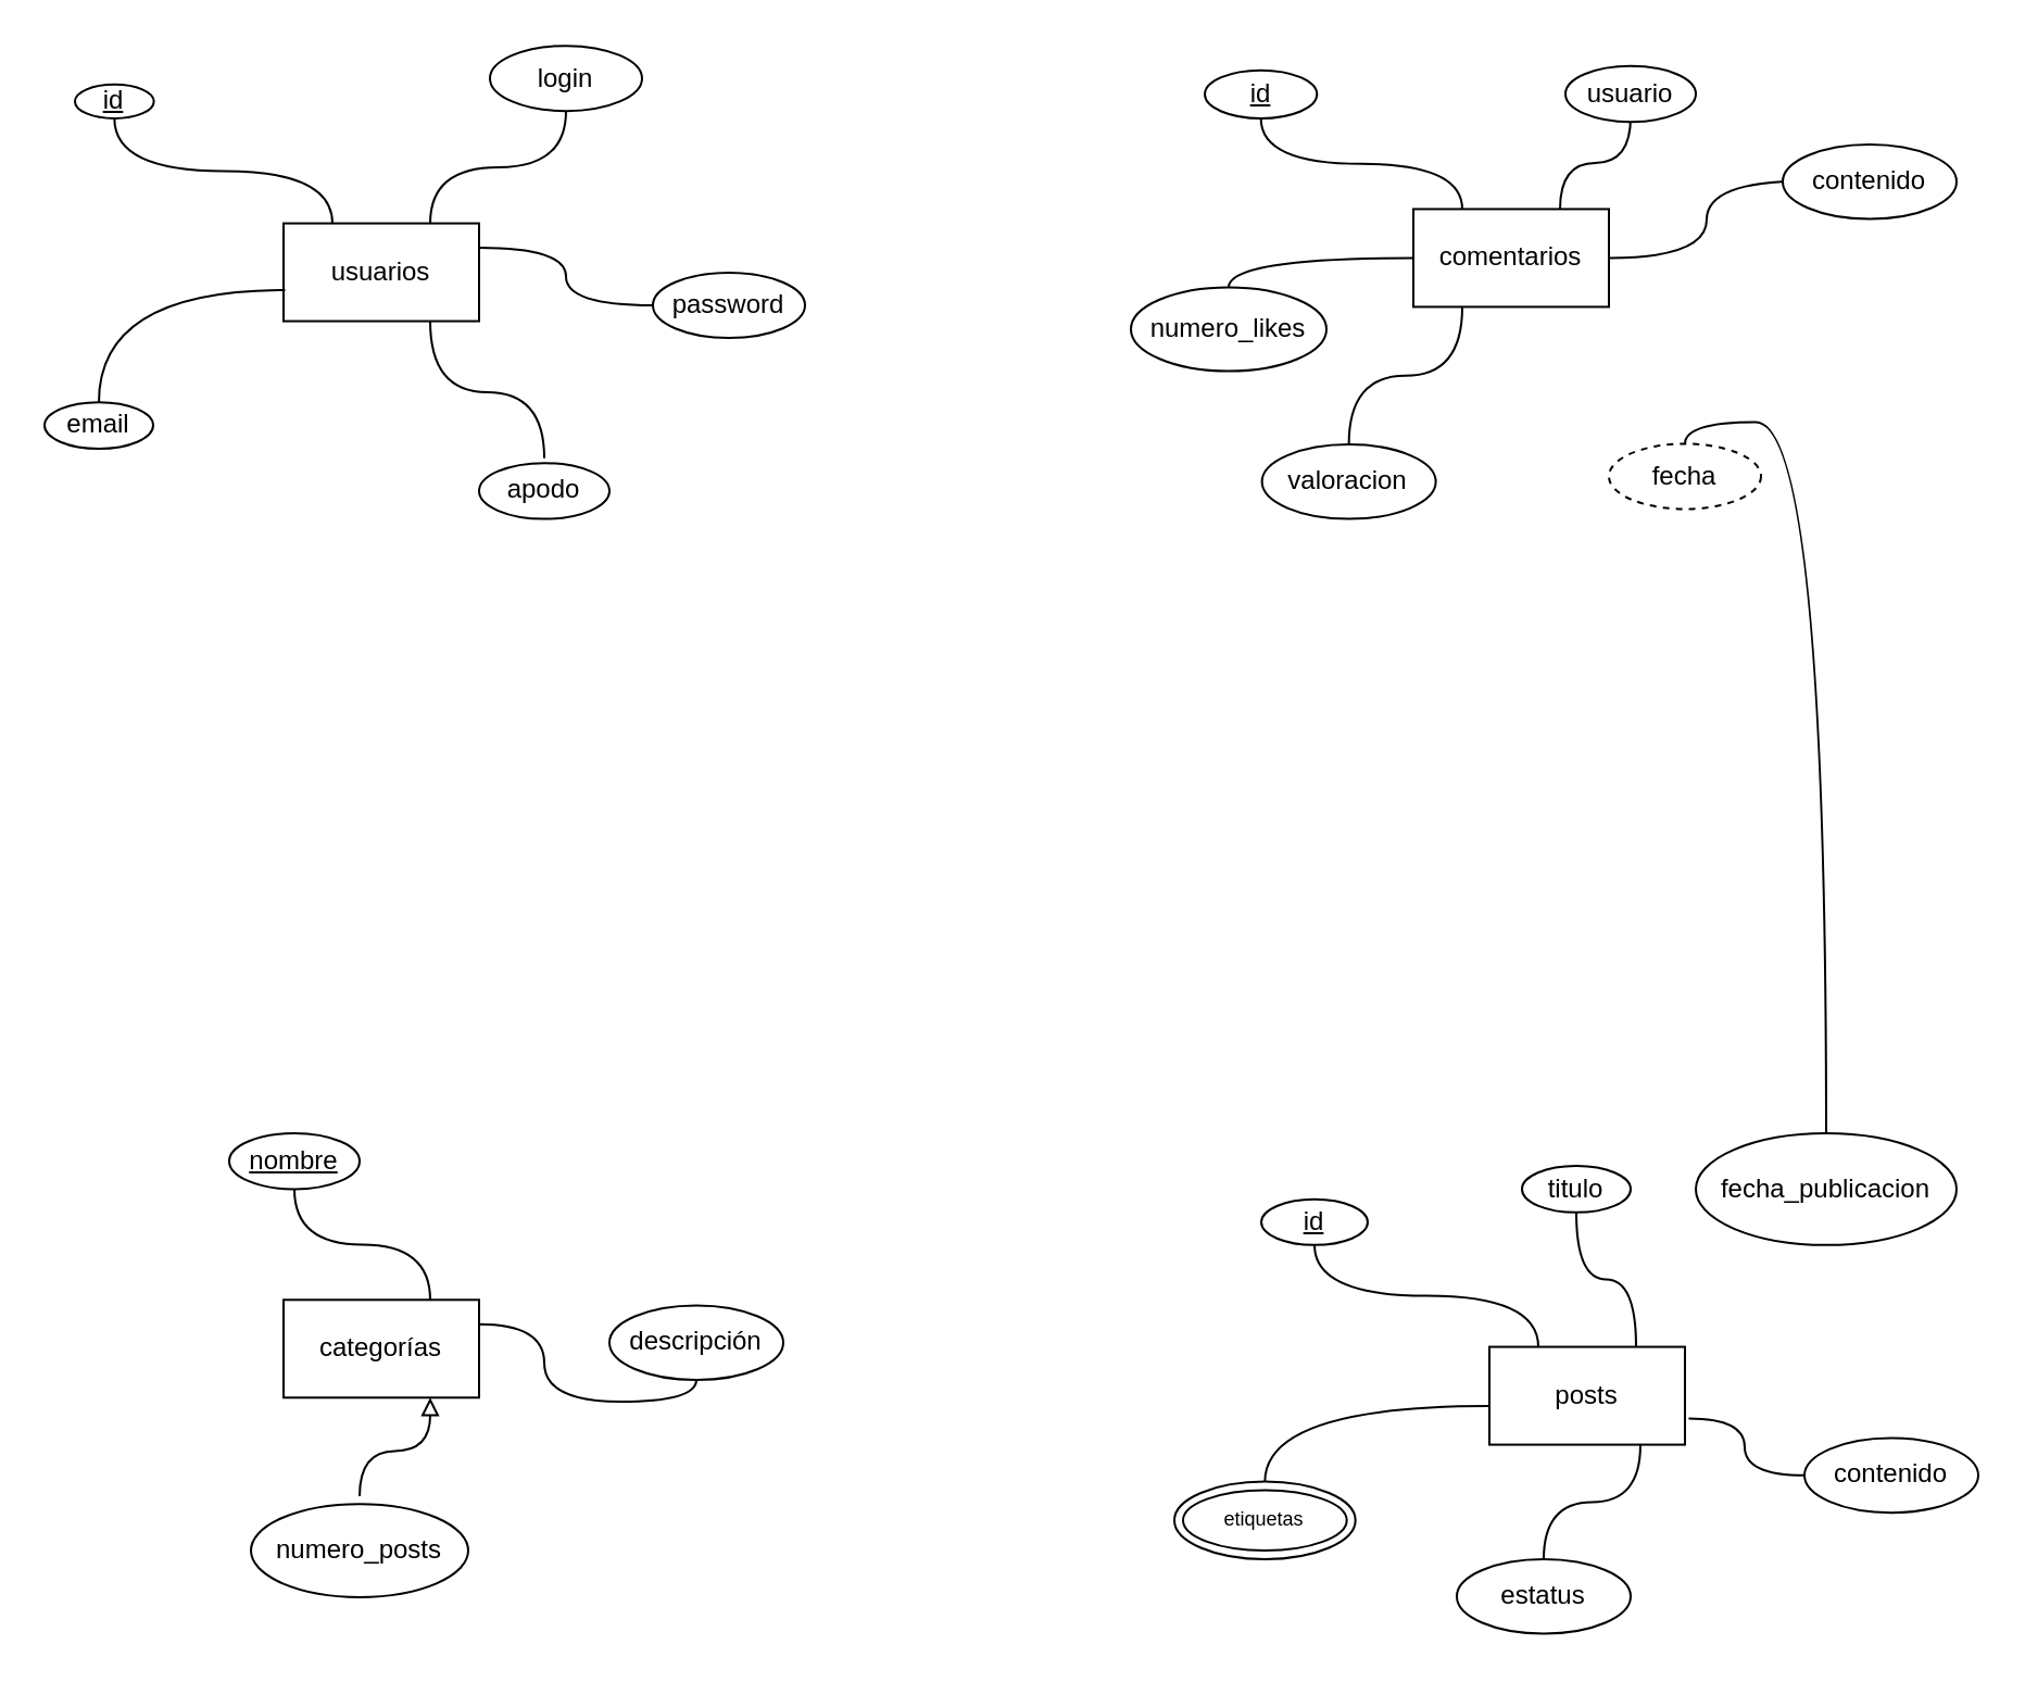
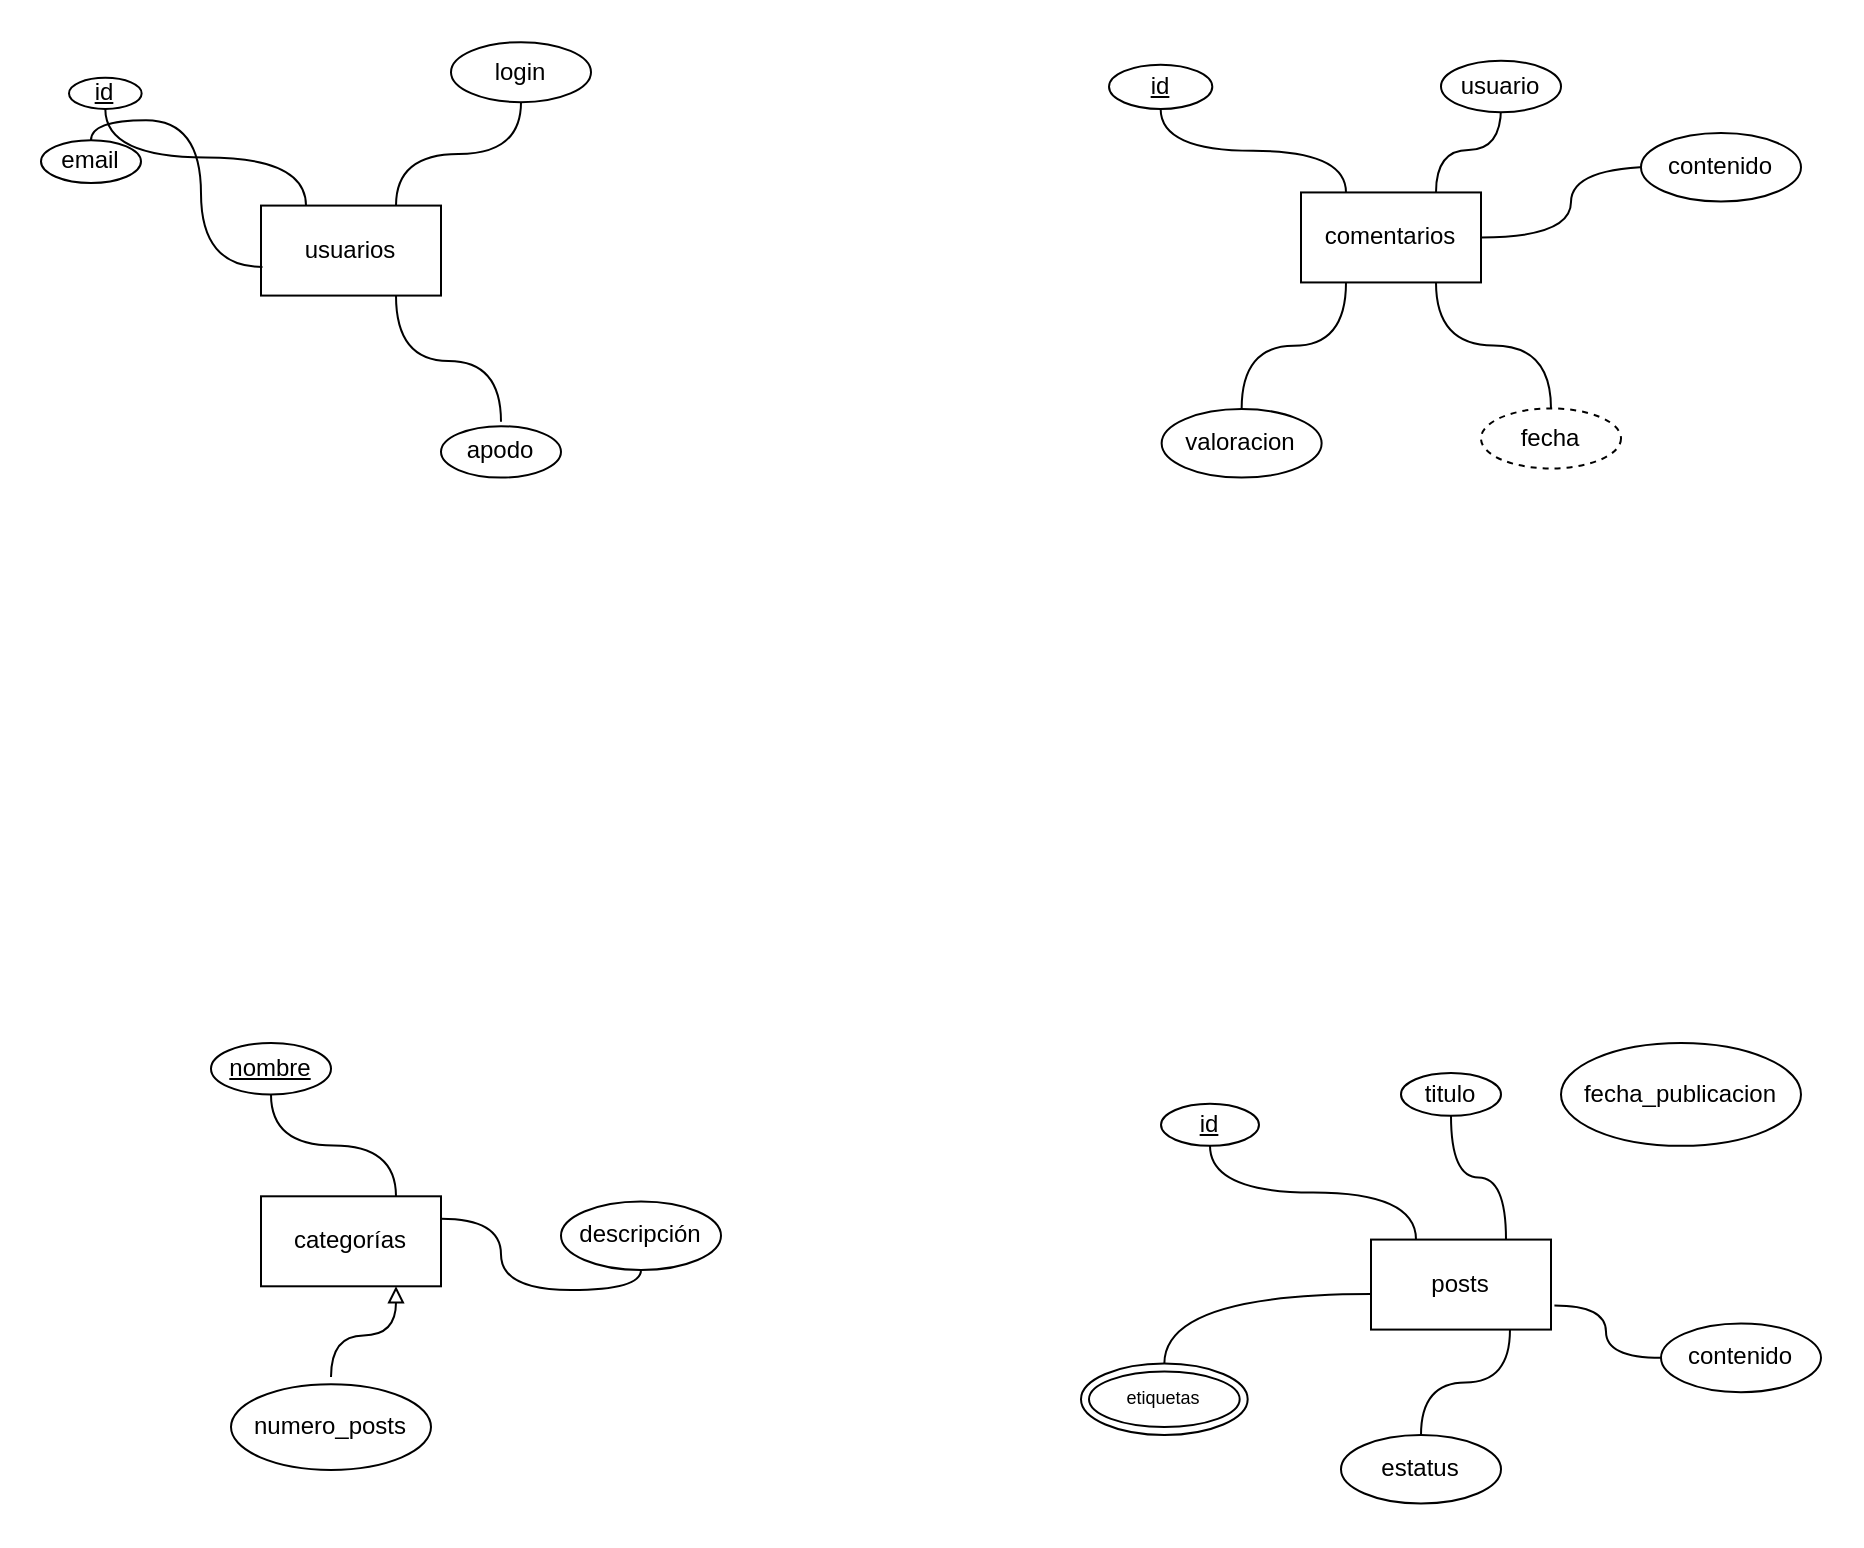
  <mxCell id="0" />
  <mxCell id="1" parent="0" />
  <mxCell id="2" value="posts" style="rounded=0;whiteSpace=wrap;html=1;aspect=fixed;" parent="1" vertex="1"><mxGeometry x="685" y="619.29" width="90" height="45" as="geometry" /></mxCell>
  <mxCell id="3" style="edgeStyle=orthogonalEdgeStyle;html=1;exitX=0.5;exitY=1;exitDx=0;exitDy=0;entryX=0.25;entryY=0;entryDx=0;entryDy=0;curved=1;endArrow=none;endFill=0;" parent="1" source="4" target="2" edge="1"><mxGeometry relative="1" as="geometry" /></mxCell>
  <mxCell id="4" value="&lt;u&gt;id&lt;/u&gt;" style="ellipse;whiteSpace=wrap;html=1;aspect=fixed;" parent="1" vertex="1"><mxGeometry x="580" y="551.43" width="48.99" height="21" as="geometry" /></mxCell>
  <mxCell id="5" value="titulo" style="ellipse;whiteSpace=wrap;html=1;aspect=fixed;" parent="1" vertex="1"><mxGeometry x="700" y="536" width="50" height="21.43" as="geometry" /></mxCell>
  <mxCell id="6" style="edgeStyle=orthogonalEdgeStyle;html=1;exitX=0.5;exitY=1;exitDx=0;exitDy=0;entryX=0.75;entryY=0;entryDx=0;entryDy=0;curved=1;endArrow=none;endFill=0;" parent="1" source="5" target="2" edge="1"><mxGeometry relative="1" as="geometry"><mxPoint x="713" y="571.29" as="sourcePoint" /><mxPoint x="738" y="611.29" as="targetPoint" /></mxGeometry></mxCell>
  <mxCell id="7" value="fecha_publicacion" style="ellipse;whiteSpace=wrap;html=1;aspect=fixed;" parent="1" vertex="1"><mxGeometry x="780" y="521" width="120" height="51.43" as="geometry" /></mxCell>
  <mxCell id="8" style="edgeStyle=orthogonalEdgeStyle;html=1;entryX=1.019;entryY=0.733;entryDx=0;entryDy=0;curved=1;endArrow=none;endFill=0;entryPerimeter=0;exitX=0;exitY=0.5;exitDx=0;exitDy=0;" parent="1" source="9" target="2" edge="1"><mxGeometry relative="1" as="geometry"><mxPoint x="870" y="631.29" as="sourcePoint" /><mxPoint x="780" y="675.19" as="targetPoint" /></mxGeometry></mxCell>
  <mxCell id="9" value="contenido" style="ellipse;whiteSpace=wrap;html=1;aspect=fixed;" parent="1" vertex="1"><mxGeometry x="830" y="661.29" width="80" height="34.29" as="geometry" /></mxCell>
  <mxCell id="10" value="estatus" style="ellipse;whiteSpace=wrap;html=1;aspect=fixed;" parent="1" vertex="1"><mxGeometry x="670" y="717" width="80" height="34.29" as="geometry" /></mxCell>
  <mxCell id="11" style="edgeStyle=orthogonalEdgeStyle;html=1;entryX=0.772;entryY=1.006;entryDx=0;entryDy=0;curved=1;endArrow=none;endFill=0;entryPerimeter=0;exitX=0.5;exitY=0;exitDx=0;exitDy=0;" parent="1" source="10" target="2" edge="1"><mxGeometry relative="1" as="geometry"><mxPoint x="807.72" y="696.745" as="sourcePoint" /><mxPoint x="740" y="679.58" as="targetPoint" /></mxGeometry></mxCell>
  <mxCell id="12" value="etiquetas" style="ellipse;shape=doubleEllipse;whiteSpace=wrap;html=1;fontSize=9;aspect=fixed;" parent="1" vertex="1"><mxGeometry x="540" y="681.29" width="83.34" height="35.71" as="geometry" /></mxCell>
  <mxCell id="13" style="edgeStyle=orthogonalEdgeStyle;html=1;entryX=0;entryY=0.605;entryDx=0;entryDy=0;curved=1;endArrow=none;endFill=0;entryPerimeter=0;exitX=0.5;exitY=0;exitDx=0;exitDy=0;" parent="1" source="12" target="2" edge="1"><mxGeometry relative="1" as="geometry"><mxPoint x="663.34" y="687.25" as="sourcePoint" /><mxPoint x="635.98" y="637.61" as="targetPoint" /></mxGeometry></mxCell>
  <mxCell id="14" value="usuarios" style="rounded=0;whiteSpace=wrap;html=1;aspect=fixed;" vertex="1" parent="1"><mxGeometry x="130" y="102.29" width="90" height="45" as="geometry" /></mxCell>
  <mxCell id="15" style="edgeStyle=orthogonalEdgeStyle;html=1;exitX=0.5;exitY=1;exitDx=0;exitDy=0;entryX=0.25;entryY=0;entryDx=0;entryDy=0;curved=1;endArrow=none;endFill=0;" edge="1" parent="1" source="16" target="14"><mxGeometry relative="1" as="geometry" /></mxCell>
  <mxCell id="16" value="&lt;u&gt;id&lt;/u&gt;" style="ellipse;whiteSpace=wrap;html=1;aspect=fixed;" vertex="1" parent="1"><mxGeometry x="34" y="38.43" width="36.32" height="15.57" as="geometry" /></mxCell>
  <mxCell id="17" value="login" style="ellipse;whiteSpace=wrap;html=1;aspect=fixed;" vertex="1" parent="1"><mxGeometry x="225" y="20.57" width="70" height="30" as="geometry" /></mxCell>
  <mxCell id="18" style="edgeStyle=orthogonalEdgeStyle;html=1;exitX=0.5;exitY=1;exitDx=0;exitDy=0;entryX=0.75;entryY=0;entryDx=0;entryDy=0;curved=1;endArrow=none;endFill=0;" edge="1" parent="1" source="17" target="14"><mxGeometry relative="1" as="geometry"><mxPoint x="158" y="54.29" as="sourcePoint" /><mxPoint x="183" y="94.29" as="targetPoint" /></mxGeometry></mxCell>
- <mxCell id="19" value="password" style="ellipse;whiteSpace=wrap;html=1;aspect=fixed;" vertex="1" parent="1"><mxGeometry x="300" y="125" width="70" height="30" as="geometry" /></mxCell>
- <mxCell id="20" style="edgeStyle=orthogonalEdgeStyle;html=1;exitX=0;exitY=0.5;exitDx=0;exitDy=0;entryX=1;entryY=0.25;entryDx=0;entryDy=0;curved=1;endArrow=none;endFill=0;" edge="1" parent="1" source="19" target="14"><mxGeometry relative="1" as="geometry"><mxPoint x="290" y="92.02" as="sourcePoint" /><mxPoint x="275" y="136.59" as="targetPoint" /></mxGeometry></mxCell>
  <mxCell id="21" style="edgeStyle=orthogonalEdgeStyle;html=1;entryX=0.75;entryY=1;entryDx=0;entryDy=0;curved=1;endArrow=none;endFill=0;exitX=0.5;exitY=-0.085;exitDx=0;exitDy=0;exitPerimeter=0;" edge="1" parent="1" source="22" target="14"><mxGeometry relative="1" as="geometry"><mxPoint x="315" y="114.29" as="sourcePoint" /><mxPoint x="225" y="158.19" as="targetPoint" /></mxGeometry></mxCell>
  <mxCell id="22" value="apodo" style="ellipse;whiteSpace=wrap;html=1;aspect=fixed;" vertex="1" parent="1"><mxGeometry x="220" y="212.57" width="60" height="25.72" as="geometry" /></mxCell>
- <mxCell id="23" value="email" style="ellipse;whiteSpace=wrap;html=1;aspect=fixed;" vertex="1" parent="1"><mxGeometry x="20" y="184.58" width="50" height="21.43" as="geometry" /></mxCell>
+ <mxCell id="23" value="email" style="ellipse;whiteSpace=wrap;html=1;aspect=fixed;" vertex="1" parent="1"><mxGeometry x="20" y="69.58" width="50" height="21.43" as="geometry" /></mxCell>
  <mxCell id="24" style="edgeStyle=orthogonalEdgeStyle;html=1;entryX=0.008;entryY=0.682;entryDx=0;entryDy=0;curved=1;endArrow=none;endFill=0;entryPerimeter=0;exitX=0.5;exitY=0;exitDx=0;exitDy=0;" edge="1" parent="1" source="23" target="14"><mxGeometry relative="1" as="geometry"><mxPoint x="252.72" y="179.745" as="sourcePoint" /><mxPoint x="185" y="162.58" as="targetPoint" /></mxGeometry></mxCell>
  <mxCell id="25" value="categorías" style="rounded=0;whiteSpace=wrap;html=1;aspect=fixed;" vertex="1" parent="1"><mxGeometry x="130" y="597.65" width="90" height="45" as="geometry" /></mxCell>
  <mxCell id="26" value="nombre" style="ellipse;whiteSpace=wrap;html=1;aspect=fixed;fontStyle=4" vertex="1" parent="1"><mxGeometry x="105" y="521" width="60" height="25.72" as="geometry" /></mxCell>
  <mxCell id="27" style="edgeStyle=orthogonalEdgeStyle;html=1;exitX=0.5;exitY=1;exitDx=0;exitDy=0;entryX=0.75;entryY=0;entryDx=0;entryDy=0;curved=1;endArrow=none;endFill=0;" edge="1" parent="1" source="26" target="25"><mxGeometry relative="1" as="geometry"><mxPoint x="158" y="549.65" as="sourcePoint" /><mxPoint x="183" y="589.65" as="targetPoint" /></mxGeometry></mxCell>
  <mxCell id="28" value="descripción" style="ellipse;whiteSpace=wrap;html=1;aspect=fixed;" vertex="1" parent="1"><mxGeometry x="280" y="600.22" width="80" height="34.29" as="geometry" /></mxCell>
  <mxCell id="29" style="edgeStyle=orthogonalEdgeStyle;html=1;exitX=0.5;exitY=1;exitDx=0;exitDy=0;entryX=1;entryY=0.25;entryDx=0;entryDy=0;curved=1;endArrow=none;endFill=0;" edge="1" parent="1" source="28" target="25"><mxGeometry relative="1" as="geometry"><mxPoint x="290" y="587.38" as="sourcePoint" /><mxPoint x="275" y="631.95" as="targetPoint" /></mxGeometry></mxCell>
  <mxCell id="30" style="edgeStyle=orthogonalEdgeStyle;html=1;entryX=0.75;entryY=1;entryDx=0;entryDy=0;curved=1;endArrow=block;endFill=0;exitX=0.5;exitY=-0.085;exitDx=0;exitDy=0;exitPerimeter=0;" edge="1" parent="1" source="31" target="25"><mxGeometry relative="1" as="geometry"><mxPoint x="315" y="609.65" as="sourcePoint" /><mxPoint x="225" y="653.55" as="targetPoint" /></mxGeometry></mxCell>
  <mxCell id="31" value="numero_posts" style="ellipse;whiteSpace=wrap;html=1;aspect=fixed;" vertex="1" parent="1"><mxGeometry x="115" y="691.58" width="100" height="42.86" as="geometry" /></mxCell>
  <mxCell id="32" value="comentarios" style="rounded=0;whiteSpace=wrap;html=1;aspect=fixed;" vertex="1" parent="1"><mxGeometry x="650" y="95.72" width="90" height="45" as="geometry" /></mxCell>
  <mxCell id="33" style="edgeStyle=orthogonalEdgeStyle;html=1;exitX=0.5;exitY=1;exitDx=0;exitDy=0;entryX=0.25;entryY=0;entryDx=0;entryDy=0;curved=1;endArrow=none;endFill=0;" edge="1" parent="1" source="34" target="32"><mxGeometry relative="1" as="geometry" /></mxCell>
  <mxCell id="34" value="&lt;u&gt;id&lt;/u&gt;" style="ellipse;whiteSpace=wrap;html=1;aspect=fixed;" vertex="1" parent="1"><mxGeometry x="554" y="31.86" width="51.65" height="22.14" as="geometry" /></mxCell>
  <mxCell id="35" value="usuario" style="ellipse;whiteSpace=wrap;html=1;aspect=fixed;" vertex="1" parent="1"><mxGeometry x="725" y="31.86" width="50" height="21.43" as="geometry" /></mxCell>
  <mxCell id="36" style="edgeStyle=orthogonalEdgeStyle;html=1;exitX=0.5;exitY=1;exitDx=0;exitDy=0;entryX=0.75;entryY=0;entryDx=0;entryDy=0;curved=1;endArrow=none;endFill=0;" edge="1" parent="1" source="35" target="32"><mxGeometry relative="1" as="geometry"><mxPoint x="678" y="47.72" as="sourcePoint" /><mxPoint x="703" y="87.72" as="targetPoint" /></mxGeometry></mxCell>
  <mxCell id="37" value="fecha" style="ellipse;whiteSpace=wrap;html=1;aspect=fixed;dashed=1;" vertex="1" parent="1"><mxGeometry x="740" y="203.72" width="70" height="30" as="geometry" /></mxCell>
- <mxCell id="38" style="edgeStyle=orthogonalEdgeStyle;html=1;exitX=0.5;exitY=0;exitDx=0;exitDy=0;curved=1;endArrow=none;endFill=0;" edge="1" parent="1" source="37" target="7"><mxGeometry relative="1" as="geometry"><mxPoint x="810" y="85.45" as="sourcePoint" /><mxPoint x="795" y="130.02" as="targetPoint" /></mxGeometry></mxCell>
+ <mxCell id="38" style="edgeStyle=orthogonalEdgeStyle;html=1;exitX=0.5;exitY=0;exitDx=0;exitDy=0;entryX=0.75;entryY=1;entryDx=0;entryDy=0;curved=1;endArrow=none;endFill=0;" edge="1" parent="1" source="37" target="32"><mxGeometry relative="1" as="geometry"><mxPoint x="810" y="85.45" as="sourcePoint" /><mxPoint x="795" y="130.02" as="targetPoint" /></mxGeometry></mxCell>
  <mxCell id="39" style="edgeStyle=orthogonalEdgeStyle;html=1;entryX=0.25;entryY=1;entryDx=0;entryDy=0;curved=1;endArrow=none;endFill=0;exitX=0.5;exitY=0;exitDx=0;exitDy=0;" edge="1" parent="1" source="41" target="32"><mxGeometry relative="1" as="geometry"><mxPoint x="835" y="107.72" as="sourcePoint" /><mxPoint x="745" y="151.62" as="targetPoint" /></mxGeometry></mxCell>
  <mxCell id="40" style="edgeStyle=none;html=1;exitX=1;exitY=1;exitDx=0;exitDy=0;" edge="1" parent="1" source="41"><mxGeometry relative="1" as="geometry"><mxPoint x="625" y="224" as="targetPoint" /></mxGeometry></mxCell>
  <mxCell id="41" value="valoracion" style="ellipse;whiteSpace=wrap;html=1;aspect=fixed;" vertex="1" parent="1"><mxGeometry x="580.32" y="204" width="80" height="34.29" as="geometry" /></mxCell>
- <mxCell id="42" value="numero_likes" style="ellipse;whiteSpace=wrap;html=1;aspect=fixed;" vertex="1" parent="1"><mxGeometry x="520" y="131.72" width="90" height="38.57" as="geometry" /></mxCell>
- <mxCell id="43" style="edgeStyle=orthogonalEdgeStyle;html=1;entryX=0;entryY=0.5;entryDx=0;entryDy=0;curved=1;endArrow=none;endFill=0;exitX=0.5;exitY=0;exitDx=0;exitDy=0;" edge="1" parent="1" source="42" target="32"><mxGeometry relative="1" as="geometry"><mxPoint x="772.72" y="173.175" as="sourcePoint" /><mxPoint x="705" y="156.01" as="targetPoint" /></mxGeometry></mxCell>
  <mxCell id="44" value="contenido" style="ellipse;whiteSpace=wrap;html=1;aspect=fixed;" vertex="1" parent="1"><mxGeometry x="830" y="70" width="60" height="25.72" as="geometry" /></mxCell>
  <mxCell id="45" style="edgeStyle=orthogonalEdgeStyle;html=1;exitX=0;exitY=0.5;exitDx=0;exitDy=0;entryX=1;entryY=0.5;entryDx=0;entryDy=0;curved=1;endArrow=none;endFill=0;" edge="1" parent="1" source="44" target="32"><mxGeometry relative="1" as="geometry"><mxPoint x="700" y="48.43" as="sourcePoint" /><mxPoint x="727.5" y="105.72" as="targetPoint" /></mxGeometry></mxCell>
  <mxCell id="46" value="usuario" style="ellipse;whiteSpace=wrap;html=1;aspect=fixed;" vertex="1" parent="1"><mxGeometry x="720" y="29.86" width="60" height="25.72" as="geometry" /></mxCell>
  <mxCell id="47" value="contenido" style="ellipse;whiteSpace=wrap;html=1;aspect=fixed;" vertex="1" parent="1"><mxGeometry x="820" y="66" width="80" height="34.29" as="geometry" /></mxCell>
